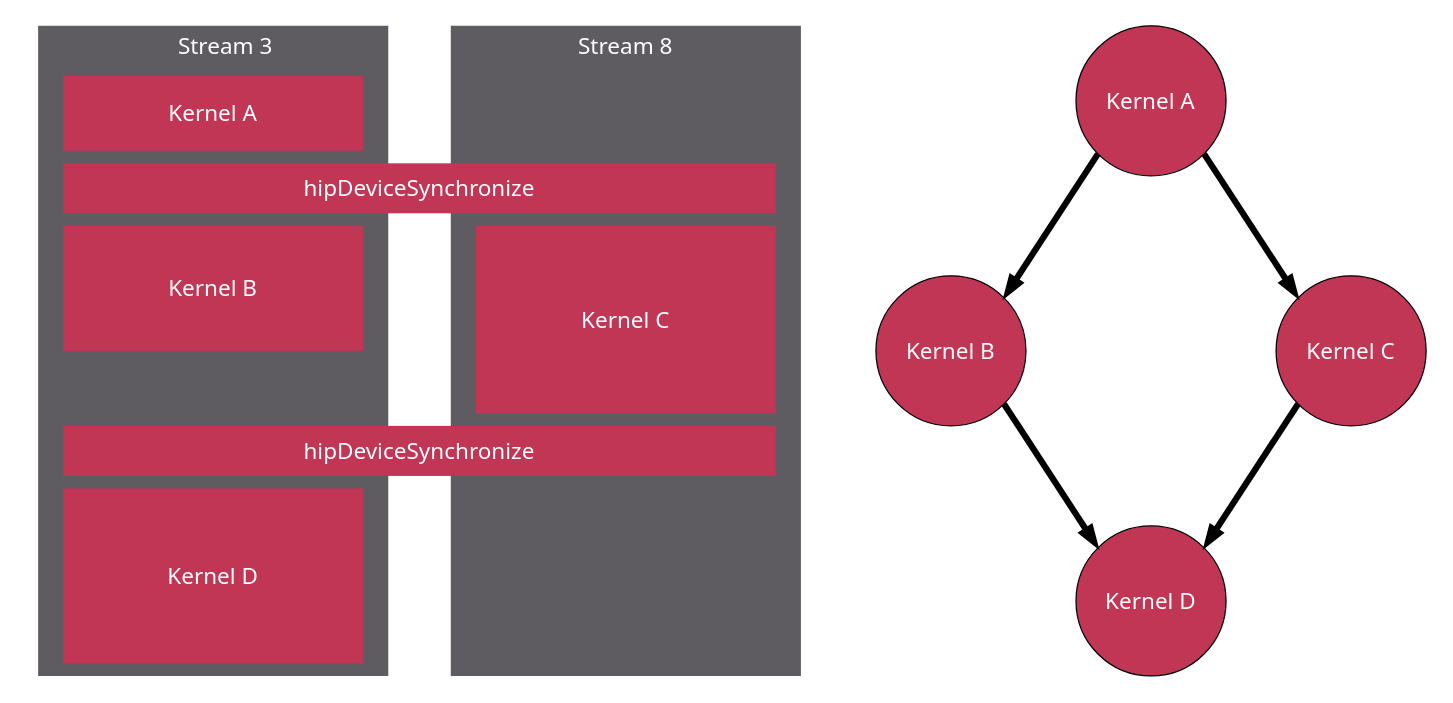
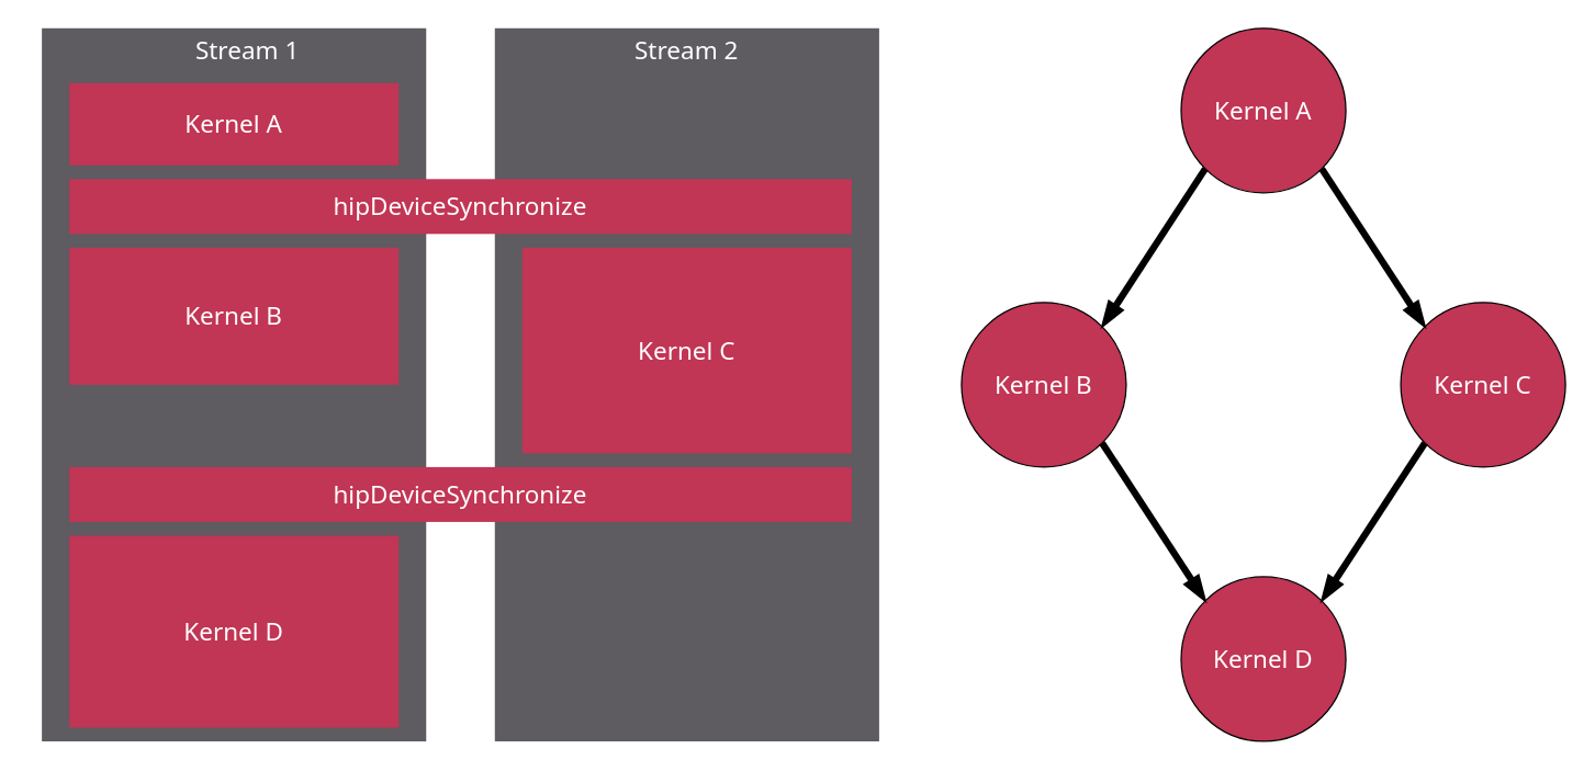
  <mxCell id="0" />
  <mxCell id="1" parent="0" />
  <mxCell id="2" value="" style="rounded=0;fillColor=#5e5b61;fontColor=#FFFFFF;strokeColor=none;spacing=0;fontFamily=Segoe UI;fontSize=18;" parent="1" vertex="1"><mxGeometry x="360" y="20" width="280" height="520" as="geometry" /></mxCell>
  <mxCell id="3" value="" style="rounded=0;fillColor=#5e5b61;fontColor=#FFFFFF;strokeColor=none;spacing=0;fontFamily=Segoe UI;fontSize=18;" parent="1" vertex="1"><mxGeometry x="30" y="20" width="280" height="520" as="geometry" /></mxCell>
- <mxCell id="4" value="Stream 3" style="text;strokeColor=none;fillColor=none;align=center;verticalAlign=middle;rounded=0;fontFamily=Segoe UI;fontSize=18;fontColor=#FFFFFF;" parent="1" vertex="1"><mxGeometry y="20" width="320" height="30" as="geometry" x="20" /></mxCell>
+ <mxCell id="4" value="Stream 1" style="text;strokeColor=none;fillColor=none;align=center;verticalAlign=middle;rounded=0;fontFamily=Segoe UI;fontSize=18;fontColor=#FFFFFF;" parent="1" vertex="1"><mxGeometry y="20" width="320" height="30" as="geometry" x="20" /></mxCell>
  <mxCell id="5" value="Kernel B" style="rounded=0;whiteSpace=wrap;html=1;fillColor=#c13555;fontColor=#FFFFFF;strokeColor=none;fontFamily=Segoe UI;fontSize=18;" parent="1" vertex="1"><mxGeometry x="50" y="180" width="240" height="100" as="geometry" /></mxCell>
- <mxCell id="6" value="Stream 8" style="text;strokeColor=none;fillColor=none;align=center;verticalAlign=middle;rounded=0;fontFamily=Segoe UI;fontSize=18;fontColor=#FFFFFF;" parent="1" vertex="1"><mxGeometry x="340" y="20" width="320" height="30" as="geometry" /></mxCell>
+ <mxCell id="6" value="Stream 2" style="text;strokeColor=none;fillColor=none;align=center;verticalAlign=middle;rounded=0;fontFamily=Segoe UI;fontSize=18;fontColor=#FFFFFF;" parent="1" vertex="1"><mxGeometry x="340" y="20" width="320" height="30" as="geometry" /></mxCell>
  <mxCell id="7" value="Kernel A" style="rounded=0;whiteSpace=wrap;html=1;fillColor=#c13555;fontColor=#FFFFFF;strokeColor=none;fontFamily=Segoe UI;fontSize=18;" parent="1" vertex="1"><mxGeometry x="50" y="60" width="240" height="60" as="geometry" /></mxCell>
  <mxCell id="8" value="hipDeviceSynchronize" style="rounded=0;whiteSpace=wrap;html=1;fillColor=#c13555;fontColor=#FFFFFF;strokeColor=none;fontFamily=Segoe UI;fontSize=18;" parent="1" vertex="1"><mxGeometry x="50" y="340" width="570" height="40" as="geometry" /></mxCell>
  <mxCell id="9" value="Kernel C" style="rounded=0;whiteSpace=wrap;html=1;fillColor=#c13555;fontColor=#FFFFFF;strokeColor=none;fontFamily=Segoe UI;fontSize=18;" parent="1" vertex="1"><mxGeometry x="380" y="180" width="240" height="150" as="geometry" /></mxCell>
  <mxCell id="10" value="hipDeviceSynchronize" style="rounded=0;whiteSpace=wrap;html=1;fillColor=#c13555;fontColor=#FFFFFF;strokeColor=none;fontFamily=Segoe UI;fontSize=18;" parent="1" vertex="1"><mxGeometry x="50" y="130" width="570" height="40" as="geometry" /></mxCell>
  <mxCell id="11" value="Kernel D" style="rounded=0;whiteSpace=wrap;html=1;fillColor=#c13555;fontColor=#FFFFFF;strokeColor=none;fontFamily=Segoe UI;fontSize=18;" parent="1" vertex="1"><mxGeometry x="50" y="390" width="240" height="140" as="geometry" /></mxCell>
  <mxCell id="12" value="&lt;font style=&quot;font-size: 18px;&quot; color=&quot;#ffffff&quot;&gt;&lt;font style=&quot;font-size: 18px;&quot;&gt;Kernel A&lt;/font&gt;&lt;br style=&quot;font-size: 18px;&quot;&gt;&lt;/font&gt;" style="ellipse;whiteSpace=wrap;html=1;aspect=fixed;fillColor=#c13555;strokeColor=default;fontFamily=Segoe UI;fontSize=18;" parent="1" vertex="1"><mxGeometry x="860" y="20" width="120" height="120" as="geometry" /></mxCell>
  <mxCell id="13" value="&lt;font style=&quot;font-size: 18px;&quot; color=&quot;#ffffff&quot;&gt;&lt;font style=&quot;font-size: 18px;&quot;&gt;Kernel B&lt;/font&gt;&lt;br style=&quot;font-size: 18px;&quot;&gt;&lt;/font&gt;" style="ellipse;whiteSpace=wrap;html=1;aspect=fixed;fillColor=#c13555;strokeColor=default;fontFamily=Segoe UI;fontSize=18;" parent="1" vertex="1"><mxGeometry x="700" y="220" width="120" height="120" as="geometry" /></mxCell>
  <mxCell id="14" value="&lt;font style=&quot;font-size: 18px;&quot; color=&quot;#ffffff&quot;&gt;&lt;font style=&quot;font-size: 18px;&quot;&gt;Kernel C&lt;/font&gt;&lt;br style=&quot;font-size: 18px;&quot;&gt;&lt;/font&gt;" style="ellipse;whiteSpace=wrap;html=1;aspect=fixed;fillColor=#c13555;strokeColor=default;fontFamily=Segoe UI;fontSize=18;" parent="1" vertex="1"><mxGeometry x="1020" y="220" width="120" height="120" as="geometry" /></mxCell>
  <mxCell id="15" value="&lt;div style=&quot;font-size: 18px;&quot;&gt;&lt;font style=&quot;font-size: 18px;&quot; color=&quot;#ffffff&quot;&gt;&lt;font style=&quot;font-size: 18px;&quot;&gt;Kernel D&lt;/font&gt;&lt;/font&gt;&lt;/div&gt;" style="ellipse;whiteSpace=wrap;html=1;aspect=fixed;fillColor=#c13555;strokeColor=default;fontFamily=Segoe UI;fontSize=18;" parent="1" vertex="1"><mxGeometry x="860" y="420" width="120" height="120" as="geometry" /></mxCell>
  <mxCell id="16" value="" style="endArrow=blockThin;html=1;rounded=0;entryX=0;entryY=0;entryDx=0;entryDy=0;exitX=1;exitY=1;exitDx=0;exitDy=0;strokeWidth=5;endFill=1;fontFamily=Segoe UI;fontSize=18;" parent="1" source="12" target="14" edge="1"><mxGeometry width="50" height="50" relative="1" as="geometry"><mxPoint x="1010" y="240" as="sourcePoint" /><mxPoint x="1080" y="200" as="targetPoint" /></mxGeometry></mxCell>
  <mxCell id="17" value="" style="endArrow=blockThin;html=1;rounded=0;entryX=1;entryY=0;entryDx=0;entryDy=0;exitX=0;exitY=1;exitDx=0;exitDy=0;strokeWidth=5;endFill=1;fontFamily=Segoe UI;fontSize=18;" parent="1" source="12" target="13" edge="1"><mxGeometry width="50" height="50" relative="1" as="geometry"><mxPoint x="972" y="132" as="sourcePoint" /><mxPoint x="1048" y="208" as="targetPoint" /></mxGeometry></mxCell>
  <mxCell id="18" value="" style="endArrow=blockThin;html=1;rounded=0;entryX=0;entryY=0;entryDx=0;entryDy=0;exitX=1;exitY=1;exitDx=0;exitDy=0;strokeWidth=5;endFill=1;fontFamily=Segoe UI;fontSize=18;" parent="1" source="13" target="15" edge="1"><mxGeometry width="50" height="50" relative="1" as="geometry"><mxPoint x="888" y="172" as="sourcePoint" /><mxPoint x="812" y="248" as="targetPoint" /></mxGeometry></mxCell>
  <mxCell id="19" value="" style="endArrow=blockThin;html=1;rounded=0;strokeWidth=5;endFill=1;entryX=1;entryY=0;entryDx=0;entryDy=0;exitX=0;exitY=1;exitDx=0;exitDy=0;fontFamily=Segoe UI;fontSize=18;" parent="1" source="14" target="15" edge="1"><mxGeometry width="50" height="50" relative="1" as="geometry"><mxPoint x="1108.57" y="380" as="sourcePoint" /><mxPoint x="1020" y="430" as="targetPoint" /></mxGeometry></mxCell>
